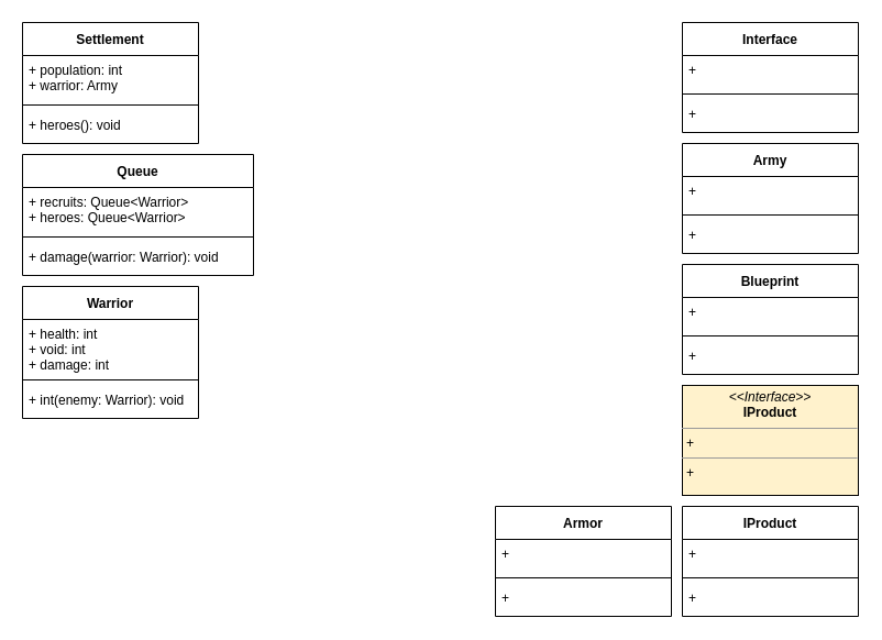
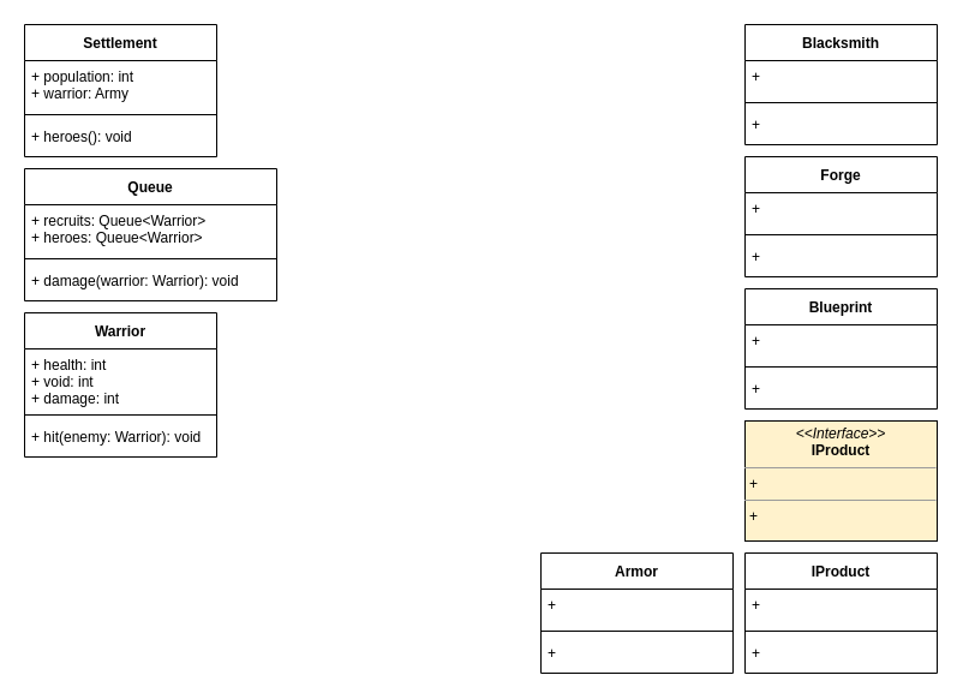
  <mxCell id="0" />
  <mxCell id="1" parent="0" />
  <mxCell id="2" value="Settlement" style="swimlane;fontStyle=1;align=center;verticalAlign=middle;childLayout=stackLayout;horizontal=1;startSize=30;horizontalStack=0;resizeParent=1;resizeParentMax=0;resizeLast=0;collapsible=1;marginBottom=0;" vertex="1" parent="1"><mxGeometry x="20" y="20" width="160" height="110" as="geometry"><mxRectangle x="40" y="80" width="100" height="30" as="alternateBounds" /></mxGeometry></mxCell>
  <mxCell id="3" value="+ population: int&#10;+ warrior: Army" style="text;strokeColor=none;fillColor=none;align=left;verticalAlign=top;spacingLeft=4;spacingRight=4;overflow=hidden;rotatable=0;points=[[0,0.5],[1,0.5]];portConstraint=eastwest;" vertex="1" parent="2"><mxGeometry y="30" width="160" height="40" as="geometry" /></mxCell>
  <mxCell id="4" value="" style="line;strokeWidth=1;fillColor=none;align=left;verticalAlign=middle;spacingTop=-1;spacingLeft=3;spacingRight=3;rotatable=0;labelPosition=right;points=[];portConstraint=eastwest;strokeColor=inherit;" vertex="1" parent="2"><mxGeometry y="70" width="160" height="10" as="geometry" /></mxCell>
  <mxCell id="5" value="+ heroes(): void" style="text;strokeColor=none;fillColor=none;align=left;verticalAlign=top;spacingLeft=4;spacingRight=4;overflow=hidden;rotatable=0;points=[[0,0.5],[1,0.5]];portConstraint=eastwest;" vertex="1" parent="2"><mxGeometry y="80" width="160" height="30" as="geometry" /></mxCell>
  <mxCell id="6" value="Queue" style="swimlane;fontStyle=1;align=center;verticalAlign=middle;childLayout=stackLayout;horizontal=1;startSize=30;horizontalStack=0;resizeParent=1;resizeParentMax=0;resizeLast=0;collapsible=1;marginBottom=0;" vertex="1" parent="1"><mxGeometry x="20" y="140" width="210" height="110" as="geometry"><mxRectangle x="210" y="80" width="100" height="30" as="alternateBounds" /></mxGeometry></mxCell>
  <mxCell id="7" value="+ recruits: Queue&lt;Warrior&gt;&#10;+ heroes: Queue&lt;Warrior&gt;" style="text;strokeColor=none;fillColor=none;align=left;verticalAlign=top;spacingLeft=4;spacingRight=4;overflow=hidden;rotatable=0;points=[[0,0.5],[1,0.5]];portConstraint=eastwest;" vertex="1" parent="6"><mxGeometry y="30" width="210" height="40" as="geometry" /></mxCell>
  <mxCell id="8" value="" style="line;strokeWidth=1;fillColor=none;align=left;verticalAlign=middle;spacingTop=-1;spacingLeft=3;spacingRight=3;rotatable=0;labelPosition=right;points=[];portConstraint=eastwest;strokeColor=inherit;" vertex="1" parent="6"><mxGeometry y="70" width="210" height="10" as="geometry" /></mxCell>
  <mxCell id="9" value="+ damage(warrior: Warrior): void" style="text;strokeColor=none;fillColor=none;align=left;verticalAlign=top;spacingLeft=4;spacingRight=4;overflow=hidden;rotatable=0;points=[[0,0.5],[1,0.5]];portConstraint=eastwest;" vertex="1" parent="6"><mxGeometry y="80" width="210" height="30" as="geometry" /></mxCell>
  <mxCell id="10" value="Warrior" style="swimlane;fontStyle=1;align=center;verticalAlign=middle;childLayout=stackLayout;horizontal=1;startSize=30;horizontalStack=0;resizeParent=1;resizeParentMax=0;resizeLast=0;collapsible=1;marginBottom=0;" vertex="1" parent="1"><mxGeometry x="20" y="260" width="160" height="120" as="geometry"><mxRectangle x="430" y="80" width="100" height="30" as="alternateBounds" /></mxGeometry></mxCell>
  <mxCell id="11" value="+ health: int&#10;+ void: int&#10;+ damage: int" style="text;strokeColor=none;fillColor=none;align=left;verticalAlign=top;spacingLeft=4;spacingRight=4;overflow=hidden;rotatable=0;points=[[0,0.5],[1,0.5]];portConstraint=eastwest;" vertex="1" parent="10"><mxGeometry y="30" width="160" height="50" as="geometry" /></mxCell>
  <mxCell id="12" value="" style="line;strokeWidth=1;fillColor=none;align=left;verticalAlign=middle;spacingTop=-1;spacingLeft=3;spacingRight=3;rotatable=0;labelPosition=right;points=[];portConstraint=eastwest;strokeColor=inherit;" vertex="1" parent="10"><mxGeometry y="80" width="160" height="10" as="geometry" /></mxCell>
- <mxCell id="13" value="+ int(enemy: Warrior): void" style="text;strokeColor=none;fillColor=none;align=left;verticalAlign=top;spacingLeft=4;spacingRight=4;overflow=hidden;rotatable=0;points=[[0,0.5],[1,0.5]];portConstraint=eastwest;" vertex="1" parent="10"><mxGeometry y="90" width="160" height="30" as="geometry" /></mxCell>
- <mxCell id="14" value="Interface" style="swimlane;fontStyle=1;align=center;verticalAlign=middle;childLayout=stackLayout;horizontal=1;startSize=30;horizontalStack=0;resizeParent=1;resizeParentMax=0;resizeLast=0;collapsible=1;marginBottom=0;" vertex="1" parent="1"><mxGeometry x="620" y="20" width="160" height="100" as="geometry"><mxRectangle x="40" y="80" width="100" height="30" as="alternateBounds" /></mxGeometry></mxCell>
+ <mxCell id="13" value="+ hit(enemy: Warrior): void" style="text;strokeColor=none;fillColor=none;align=left;verticalAlign=top;spacingLeft=4;spacingRight=4;overflow=hidden;rotatable=0;points=[[0,0.5],[1,0.5]];portConstraint=eastwest;" vertex="1" parent="10"><mxGeometry y="90" width="160" height="30" as="geometry" /></mxCell>
+ <mxCell id="14" value="Blacksmith" style="swimlane;fontStyle=1;align=center;verticalAlign=middle;childLayout=stackLayout;horizontal=1;startSize=30;horizontalStack=0;resizeParent=1;resizeParentMax=0;resizeLast=0;collapsible=1;marginBottom=0;" vertex="1" parent="1"><mxGeometry x="620" y="20" width="160" height="100" as="geometry"><mxRectangle x="40" y="80" width="100" height="30" as="alternateBounds" /></mxGeometry></mxCell>
  <mxCell id="15" value="+ " style="text;strokeColor=none;fillColor=none;align=left;verticalAlign=top;spacingLeft=4;spacingRight=4;overflow=hidden;rotatable=0;points=[[0,0.5],[1,0.5]];portConstraint=eastwest;" vertex="1" parent="14"><mxGeometry y="30" width="160" height="30" as="geometry" /></mxCell>
  <mxCell id="16" value="" style="line;strokeWidth=1;fillColor=none;align=left;verticalAlign=middle;spacingTop=-1;spacingLeft=3;spacingRight=3;rotatable=0;labelPosition=right;points=[];portConstraint=eastwest;strokeColor=inherit;" vertex="1" parent="14"><mxGeometry y="60" width="160" height="10" as="geometry" /></mxCell>
  <mxCell id="17" value="+ " style="text;strokeColor=none;fillColor=none;align=left;verticalAlign=top;spacingLeft=4;spacingRight=4;overflow=hidden;rotatable=0;points=[[0,0.5],[1,0.5]];portConstraint=eastwest;" vertex="1" parent="14"><mxGeometry y="70" width="160" height="30" as="geometry" /></mxCell>
- <mxCell id="18" value="Army" style="swimlane;fontStyle=1;align=center;verticalAlign=middle;childLayout=stackLayout;horizontal=1;startSize=30;horizontalStack=0;resizeParent=1;resizeParentMax=0;resizeLast=0;collapsible=1;marginBottom=0;" vertex="1" parent="1"><mxGeometry x="620" y="130" width="160" height="100" as="geometry"><mxRectangle x="40" y="80" width="100" height="30" as="alternateBounds" /></mxGeometry></mxCell>
+ <mxCell id="18" value="Forge" style="swimlane;fontStyle=1;align=center;verticalAlign=middle;childLayout=stackLayout;horizontal=1;startSize=30;horizontalStack=0;resizeParent=1;resizeParentMax=0;resizeLast=0;collapsible=1;marginBottom=0;" vertex="1" parent="1"><mxGeometry x="620" y="130" width="160" height="100" as="geometry"><mxRectangle x="40" y="80" width="100" height="30" as="alternateBounds" /></mxGeometry></mxCell>
  <mxCell id="19" value="+ " style="text;strokeColor=none;fillColor=none;align=left;verticalAlign=top;spacingLeft=4;spacingRight=4;overflow=hidden;rotatable=0;points=[[0,0.5],[1,0.5]];portConstraint=eastwest;" vertex="1" parent="18"><mxGeometry y="30" width="160" height="30" as="geometry" /></mxCell>
  <mxCell id="20" value="" style="line;strokeWidth=1;fillColor=none;align=left;verticalAlign=middle;spacingTop=-1;spacingLeft=3;spacingRight=3;rotatable=0;labelPosition=right;points=[];portConstraint=eastwest;strokeColor=inherit;" vertex="1" parent="18"><mxGeometry y="60" width="160" height="10" as="geometry" /></mxCell>
  <mxCell id="21" value="+ " style="text;strokeColor=none;fillColor=none;align=left;verticalAlign=top;spacingLeft=4;spacingRight=4;overflow=hidden;rotatable=0;points=[[0,0.5],[1,0.5]];portConstraint=eastwest;" vertex="1" parent="18"><mxGeometry y="70" width="160" height="30" as="geometry" /></mxCell>
  <mxCell id="22" value="IProduct" style="swimlane;fontStyle=1;align=center;verticalAlign=middle;childLayout=stackLayout;horizontal=1;startSize=30;horizontalStack=0;resizeParent=1;resizeParentMax=0;resizeLast=0;collapsible=1;marginBottom=0;" vertex="1" parent="1"><mxGeometry x="620" y="460" width="160" height="100" as="geometry"><mxRectangle x="40" y="80" width="100" height="30" as="alternateBounds" /></mxGeometry></mxCell>
  <mxCell id="23" value="+ " style="text;strokeColor=none;fillColor=none;align=left;verticalAlign=top;spacingLeft=4;spacingRight=4;overflow=hidden;rotatable=0;points=[[0,0.5],[1,0.5]];portConstraint=eastwest;" vertex="1" parent="22"><mxGeometry y="30" width="160" height="30" as="geometry" /></mxCell>
  <mxCell id="24" value="" style="line;strokeWidth=1;fillColor=none;align=left;verticalAlign=middle;spacingTop=-1;spacingLeft=3;spacingRight=3;rotatable=0;labelPosition=right;points=[];portConstraint=eastwest;strokeColor=inherit;" vertex="1" parent="22"><mxGeometry y="60" width="160" height="10" as="geometry" /></mxCell>
  <mxCell id="25" value="+ " style="text;strokeColor=none;fillColor=none;align=left;verticalAlign=top;spacingLeft=4;spacingRight=4;overflow=hidden;rotatable=0;points=[[0,0.5],[1,0.5]];portConstraint=eastwest;" vertex="1" parent="22"><mxGeometry y="70" width="160" height="30" as="geometry" /></mxCell>
  <mxCell id="26" value="Armor" style="swimlane;fontStyle=1;align=center;verticalAlign=middle;childLayout=stackLayout;horizontal=1;startSize=30;horizontalStack=0;resizeParent=1;resizeParentMax=0;resizeLast=0;collapsible=1;marginBottom=0;" vertex="1" parent="1"><mxGeometry x="450" y="460" width="160" height="100" as="geometry"><mxRectangle x="40" y="80" width="100" height="30" as="alternateBounds" /></mxGeometry></mxCell>
  <mxCell id="27" value="+ " style="text;strokeColor=none;fillColor=none;align=left;verticalAlign=top;spacingLeft=4;spacingRight=4;overflow=hidden;rotatable=0;points=[[0,0.5],[1,0.5]];portConstraint=eastwest;" vertex="1" parent="26"><mxGeometry y="30" width="160" height="30" as="geometry" /></mxCell>
  <mxCell id="28" value="" style="line;strokeWidth=1;fillColor=none;align=left;verticalAlign=middle;spacingTop=-1;spacingLeft=3;spacingRight=3;rotatable=0;labelPosition=right;points=[];portConstraint=eastwest;strokeColor=inherit;" vertex="1" parent="26"><mxGeometry y="60" width="160" height="10" as="geometry" /></mxCell>
  <mxCell id="29" value="+ " style="text;strokeColor=none;fillColor=none;align=left;verticalAlign=top;spacingLeft=4;spacingRight=4;overflow=hidden;rotatable=0;points=[[0,0.5],[1,0.5]];portConstraint=eastwest;" vertex="1" parent="26"><mxGeometry y="70" width="160" height="30" as="geometry" /></mxCell>
  <mxCell id="30" value="Blueprint" style="swimlane;fontStyle=1;align=center;verticalAlign=middle;childLayout=stackLayout;horizontal=1;startSize=30;horizontalStack=0;resizeParent=1;resizeParentMax=0;resizeLast=0;collapsible=1;marginBottom=0;" vertex="1" parent="1"><mxGeometry x="620" y="240" width="160" height="100" as="geometry"><mxRectangle x="40" y="80" width="100" height="30" as="alternateBounds" /></mxGeometry></mxCell>
  <mxCell id="31" value="+ " style="text;strokeColor=none;fillColor=none;align=left;verticalAlign=top;spacingLeft=4;spacingRight=4;overflow=hidden;rotatable=0;points=[[0,0.5],[1,0.5]];portConstraint=eastwest;" vertex="1" parent="30"><mxGeometry y="30" width="160" height="30" as="geometry" /></mxCell>
  <mxCell id="32" value="" style="line;strokeWidth=1;fillColor=none;align=left;verticalAlign=middle;spacingTop=-1;spacingLeft=3;spacingRight=3;rotatable=0;labelPosition=right;points=[];portConstraint=eastwest;strokeColor=inherit;" vertex="1" parent="30"><mxGeometry y="60" width="160" height="10" as="geometry" /></mxCell>
  <mxCell id="33" value="+ " style="text;strokeColor=none;fillColor=none;align=left;verticalAlign=top;spacingLeft=4;spacingRight=4;overflow=hidden;rotatable=0;points=[[0,0.5],[1,0.5]];portConstraint=eastwest;" vertex="1" parent="30"><mxGeometry y="70" width="160" height="30" as="geometry" /></mxCell>
  <mxCell id="34" value="&lt;p style=&quot;margin:0px;margin-top:4px;text-align:center;&quot;&gt;&lt;i&gt;&amp;lt;&amp;lt;Interface&amp;gt;&amp;gt;&lt;/i&gt;&lt;br&gt;&lt;b&gt;IProduct&lt;/b&gt;&lt;/p&gt;&lt;hr size=&quot;1&quot;&gt;&lt;p style=&quot;margin:0px;margin-left:4px;&quot;&gt;+&amp;nbsp;&lt;/p&gt;&lt;hr size=&quot;1&quot;&gt;&lt;p style=&quot;margin:0px;margin-left:4px;&quot;&gt;+&amp;nbsp;&lt;/p&gt;" style="verticalAlign=top;align=left;overflow=fill;fontSize=12;fontFamily=Helvetica;html=1;fillColor=#fff2cc;" vertex="1" parent="1"><mxGeometry x="620" y="350" width="160" height="100" as="geometry" /></mxCell>
